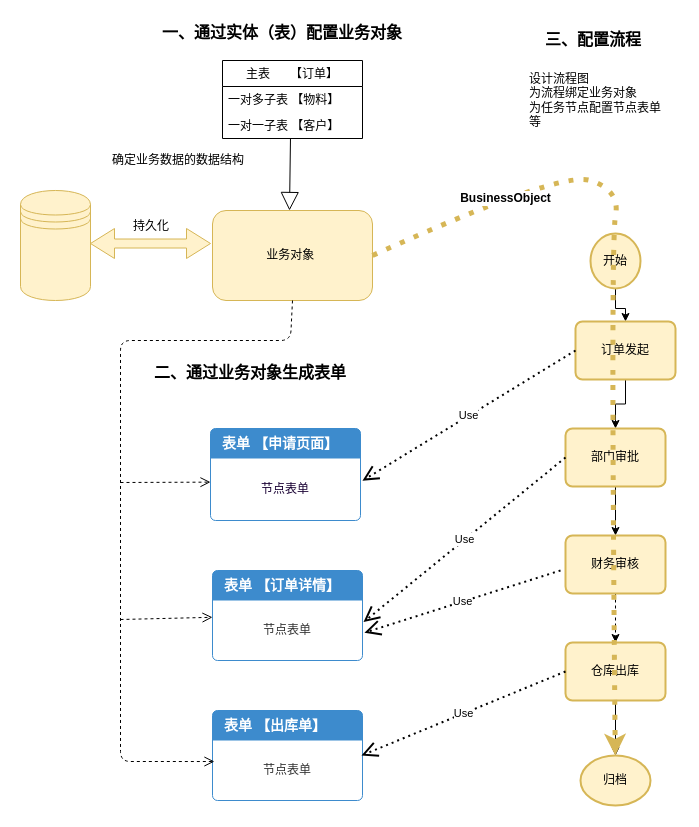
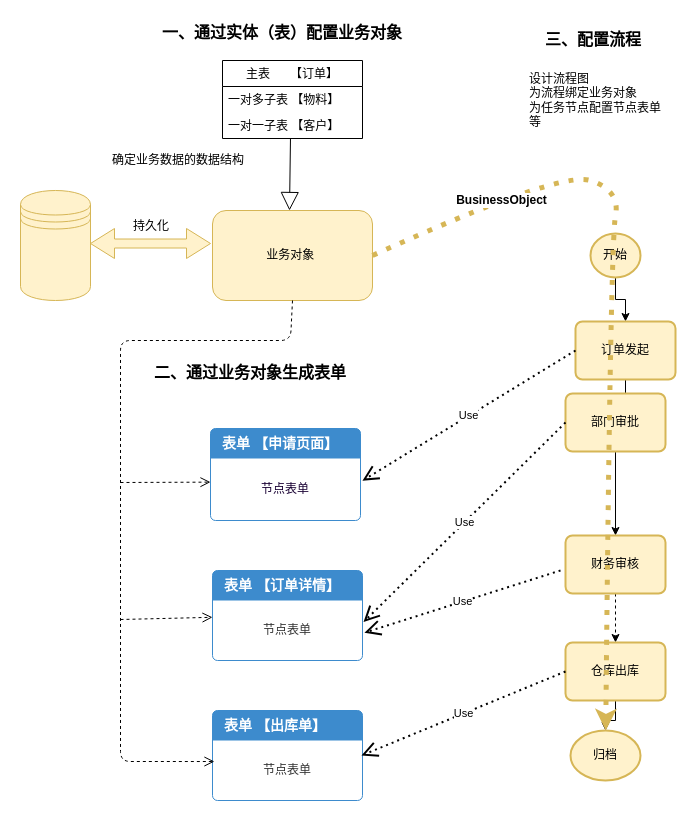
  <mxCell id="0" />
  <mxCell id="1" parent="0" />
  <mxCell id="2" value="业务对象&amp;nbsp;" style="rounded=1;whiteSpace=wrap;html=1;fillColor=#fff2cc;strokeColor=#d6b656;" parent="1" vertex="1"><mxGeometry x="212" y="210" width="160" height="90" as="geometry" /></mxCell>
  <mxCell id="3" value="" style="shape=doubleArrow;whiteSpace=wrap;html=1;fillColor=#fff2cc;strokeColor=#d6b656;" parent="1" vertex="1"><mxGeometry x="90" y="228" width="120" height="30" as="geometry" /></mxCell>
  <mxCell id="4" value="&lt;font color=&quot;#190033&quot;&gt;节点表单&lt;/font&gt;" style="html=1;shadow=0;dashed=0;shape=mxgraph.bootstrap.rrect;align=center;rSize=5;strokeColor=#3D8BCD;fillColor=#ffffff;fontColor=#f0f0f0;spacingTop=30;whiteSpace=wrap;" parent="1" vertex="1"><mxGeometry x="210" y="428" width="150" height="92" as="geometry" /></mxCell>
  <mxCell id="5" value="表单 【申请页面】" style="html=1;shadow=0;dashed=0;shape=mxgraph.bootstrap.topButton;rSize=5;strokeColor=none;fillColor=#3D8BCD;fontColor=#ffffff;fontSize=14;fontStyle=1;align=left;spacingLeft=10;whiteSpace=wrap;resizeWidth=1;" parent="4" vertex="1"><mxGeometry width="150" height="30" relative="1" as="geometry" /></mxCell>
  <mxCell id="6" value="&lt;font color=&quot;#333333&quot;&gt;节点表单&lt;/font&gt;" style="html=1;shadow=0;dashed=0;shape=mxgraph.bootstrap.rrect;align=center;rSize=5;strokeColor=#3D8BCD;fillColor=#ffffff;fontColor=#f0f0f0;spacingTop=30;whiteSpace=wrap;" parent="1" vertex="1"><mxGeometry x="212" y="570" width="150" height="90" as="geometry" /></mxCell>
  <mxCell id="7" value="表单 【订单详情】" style="html=1;shadow=0;dashed=0;shape=mxgraph.bootstrap.topButton;rSize=5;strokeColor=none;fillColor=#3D8BCD;fontColor=#ffffff;fontSize=14;fontStyle=1;align=left;spacingLeft=10;whiteSpace=wrap;resizeWidth=1;" parent="6" vertex="1"><mxGeometry width="150" height="30" relative="1" as="geometry" /></mxCell>
  <mxCell id="8" value="&lt;font color=&quot;#333333&quot;&gt;节点表单&lt;/font&gt;" style="html=1;shadow=0;dashed=0;shape=mxgraph.bootstrap.rrect;align=center;rSize=5;strokeColor=#3D8BCD;fillColor=#ffffff;fontColor=#f0f0f0;spacingTop=30;whiteSpace=wrap;" parent="1" vertex="1"><mxGeometry x="212" y="710" width="150" height="90" as="geometry" /></mxCell>
  <mxCell id="9" value="表单 【出库单】" style="html=1;shadow=0;dashed=0;shape=mxgraph.bootstrap.topButton;rSize=5;strokeColor=none;fillColor=#3D8BCD;fontColor=#ffffff;fontSize=14;fontStyle=1;align=left;spacingLeft=10;whiteSpace=wrap;resizeWidth=1;" parent="8" vertex="1"><mxGeometry width="150" height="30" relative="1" as="geometry" /></mxCell>
  <mxCell id="10" value="" style="html=1;verticalAlign=bottom;endArrow=open;dashed=1;endSize=8;exitX=0.5;exitY=1;exitDx=0;exitDy=0;entryX=0.013;entryY=0.567;entryDx=0;entryDy=0;entryPerimeter=0;" parent="1" source="2" target="8" edge="1"><mxGeometry relative="1" as="geometry"><mxPoint x="140" y="488" as="sourcePoint" /><mxPoint x="120" y="788" as="targetPoint" /><Array as="points"><mxPoint x="290" y="340" /><mxPoint x="120" y="340" /><mxPoint x="120" y="761" /></Array></mxGeometry></mxCell>
  <mxCell id="11" value="" style="html=1;verticalAlign=bottom;endArrow=open;dashed=1;endSize=8;entryX=0;entryY=0.583;entryDx=0;entryDy=0;entryPerimeter=0;" parent="1" target="4" edge="1"><mxGeometry x="0.25" y="-60" relative="1" as="geometry"><mxPoint x="120" y="482" as="sourcePoint" /><mxPoint x="30" y="528" as="targetPoint" /><mxPoint as="offset" /></mxGeometry></mxCell>
  <mxCell id="12" value="" style="html=1;verticalAlign=bottom;endArrow=open;dashed=1;endSize=8;" parent="1" target="6" edge="1"><mxGeometry x="0.25" y="-60" relative="1" as="geometry"><mxPoint x="120" y="619" as="sourcePoint" /><mxPoint x="220" y="477.96" as="targetPoint" /><mxPoint as="offset" /></mxGeometry></mxCell>
  <mxCell id="13" value="&lt;b&gt;&lt;font style=&quot;font-size: 16px&quot;&gt;二、通过业务对象生成表单&lt;/font&gt;&lt;/b&gt;" style="text;html=1;resizable=0;points=[];autosize=1;align=left;verticalAlign=top;spacingTop=-4;" parent="1" vertex="1"><mxGeometry x="152" y="360" width="210" height="20" as="geometry" /></mxCell>
  <mxCell id="14" value="&lt;b&gt;&lt;font style=&quot;font-size: 16px&quot;&gt;一、通过实体（表）配置业务对象&lt;/font&gt;&lt;/b&gt;" style="text;html=1;resizable=0;points=[];autosize=1;align=left;verticalAlign=top;spacingTop=-4;" parent="1" vertex="1"><mxGeometry x="160" y="20" width="260" height="20" as="geometry" /></mxCell>
  <mxCell id="15" value="" style="shape=datastore;whiteSpace=wrap;html=1;align=center;fillColor=#fff2cc;strokeColor=#d6b656;" parent="1" vertex="1"><mxGeometry x="20" y="190" width="70" height="110" as="geometry" /></mxCell>
  <mxCell id="16" value="主表      【订单】" style="swimlane;fontStyle=0;childLayout=stackLayout;horizontal=1;startSize=26;fillColor=none;horizontalStack=0;resizeParent=1;resizeParentMax=0;resizeLast=0;collapsible=1;marginBottom=0;align=center;" parent="1" vertex="1"><mxGeometry x="222" y="60" width="140" height="78" as="geometry" /></mxCell>
  <mxCell id="17" value="一对多子表 【物料】" style="text;strokeColor=none;fillColor=none;align=left;verticalAlign=top;spacingLeft=4;spacingRight=4;overflow=hidden;rotatable=0;points=[[0,0.5],[1,0.5]];portConstraint=eastwest;" parent="16" vertex="1"><mxGeometry y="26" width="140" height="26" as="geometry" /></mxCell>
  <mxCell id="18" value="一对一子表 【客户】" style="text;strokeColor=none;fillColor=none;align=left;verticalAlign=top;spacingLeft=4;spacingRight=4;overflow=hidden;rotatable=0;points=[[0,0.5],[1,0.5]];portConstraint=eastwest;" parent="16" vertex="1"><mxGeometry y="52" width="140" height="26" as="geometry" /></mxCell>
  <mxCell id="19" value="" style="endArrow=block;endSize=16;endFill=0;html=1;exitX=0.507;exitY=1;exitDx=0;exitDy=0;exitPerimeter=0;entryX=0.5;entryY=0;entryDx=0;entryDy=0;" parent="1" edge="1"><mxGeometry width="160" relative="1" as="geometry"><mxPoint x="289.98" y="138" as="sourcePoint" /><mxPoint x="289" y="210" as="targetPoint" /><Array as="points" /></mxGeometry></mxCell>
  <mxCell id="20" style="edgeStyle=orthogonalEdgeStyle;rounded=0;orthogonalLoop=1;jettySize=auto;html=1;entryX=0.5;entryY=0;entryDx=0;entryDy=0;" parent="1" source="21" target="23" edge="1"><mxGeometry relative="1" as="geometry" /></mxCell>
- <mxCell id="21" value="开始" style="strokeWidth=2;html=1;shape=mxgraph.flowchart.start_2;whiteSpace=wrap;align=center;fillColor=#fff2cc;strokeColor=#d6b656;" parent="1" vertex="1"><mxGeometry x="590" y="233" width="50" height="55" as="geometry" /></mxCell>
+ <mxCell id="21" value="开始" style="strokeWidth=2;html=1;shape=mxgraph.flowchart.start_2;whiteSpace=wrap;align=center;fillColor=#fff2cc;strokeColor=#d6b656;" parent="1" vertex="1"><mxGeometry x="590" y="233" width="50" height="44" as="geometry" /></mxCell>
  <mxCell id="22" value="" style="edgeStyle=orthogonalEdgeStyle;rounded=0;orthogonalLoop=1;jettySize=auto;html=1;" parent="1" source="23" target="25" edge="1"><mxGeometry relative="1" as="geometry" /></mxCell>
  <mxCell id="23" value="订单发起" style="rounded=1;whiteSpace=wrap;html=1;absoluteArcSize=1;arcSize=14;strokeWidth=2;align=center;fillColor=#fff2cc;strokeColor=#d6b656;" parent="1" vertex="1"><mxGeometry x="575" y="321" width="100" height="58" as="geometry" /></mxCell>
  <mxCell id="24" value="" style="edgeStyle=orthogonalEdgeStyle;rounded=0;orthogonalLoop=1;jettySize=auto;html=1;" parent="1" source="25" target="27" edge="1"><mxGeometry relative="1" as="geometry" /></mxCell>
- <mxCell id="25" value="部门审批" style="rounded=1;whiteSpace=wrap;html=1;absoluteArcSize=1;arcSize=14;strokeWidth=2;align=center;fillColor=#fff2cc;strokeColor=#d6b656;" parent="1" vertex="1"><mxGeometry x="565" y="428" width="100" height="58" as="geometry" /></mxCell>
+ <mxCell id="25" value="部门审批" style="rounded=1;whiteSpace=wrap;html=1;absoluteArcSize=1;arcSize=14;strokeWidth=2;align=center;fillColor=#fff2cc;strokeColor=#d6b656;" parent="1" vertex="1"><mxGeometry x="565" y="393" width="100" height="58" as="geometry" /></mxCell>
  <mxCell id="26" value="" style="edgeStyle=orthogonalEdgeStyle;rounded=0;orthogonalLoop=1;jettySize=auto;html=1;dashed=1;" parent="1" source="27" target="29" edge="1"><mxGeometry relative="1" as="geometry" /></mxCell>
  <mxCell id="27" value="财务审核" style="rounded=1;whiteSpace=wrap;html=1;absoluteArcSize=1;arcSize=14;strokeWidth=2;align=center;fillColor=#fff2cc;strokeColor=#d6b656;" parent="1" vertex="1"><mxGeometry x="565" y="535" width="100" height="58" as="geometry" /></mxCell>
  <mxCell id="28" style="edgeStyle=orthogonalEdgeStyle;rounded=0;orthogonalLoop=1;jettySize=auto;html=1;entryX=0.5;entryY=0;entryDx=0;entryDy=0;entryPerimeter=0;" parent="1" source="29" target="30" edge="1"><mxGeometry relative="1" as="geometry" /></mxCell>
  <mxCell id="29" value="仓库出库" style="rounded=1;whiteSpace=wrap;html=1;absoluteArcSize=1;arcSize=14;strokeWidth=2;align=center;fillColor=#fff2cc;strokeColor=#d6b656;" parent="1" vertex="1"><mxGeometry x="565" y="642" width="100" height="58" as="geometry" /></mxCell>
- <mxCell id="30" value="归档" style="strokeWidth=2;html=1;shape=mxgraph.flowchart.start_1;whiteSpace=wrap;align=center;fillColor=#fff2cc;strokeColor=#d6b656;" parent="1" vertex="1"><mxGeometry x="580" y="755" width="70" height="50" as="geometry" /></mxCell>
+ <mxCell id="30" value="归档" style="strokeWidth=2;html=1;shape=mxgraph.flowchart.start_1;whiteSpace=wrap;align=center;fillColor=#fff2cc;strokeColor=#d6b656;" parent="1" vertex="1"><mxGeometry x="570" y="730" width="70" height="50" as="geometry" /></mxCell>
  <mxCell id="31" value="" style="curved=1;endArrow=classic;html=1;exitX=1;exitY=0.5;exitDx=0;exitDy=0;dashed=1;dashPattern=1 2;fillColor=#fff2cc;strokeColor=#d6b656;strokeWidth=5;" parent="1" source="2" target="30" edge="1"><mxGeometry width="50" height="50" relative="1" as="geometry"><mxPoint x="440" y="310" as="sourcePoint" /><mxPoint x="700" y="790" as="targetPoint" /><Array as="points"><mxPoint x="560" y="170" /><mxPoint x="620" y="190" /><mxPoint x="610" y="240" /></Array></mxGeometry></mxCell>
  <mxCell id="32" value="&lt;b&gt;BusinessObject&lt;/b&gt;" style="text;html=1;resizable=0;points=[];align=center;verticalAlign=middle;labelBackgroundColor=#ffffff;" parent="31" vertex="1" connectable="0"><mxGeometry x="-0.654" y="-2" relative="1" as="geometry"><mxPoint as="offset" /></mxGeometry></mxCell>
  <mxCell id="33" value="Use" style="endArrow=open;endSize=12;dashed=1;html=1;dashPattern=1 2;strokeWidth=2;exitX=0;exitY=0.5;exitDx=0;exitDy=0;entryX=1.013;entryY=0.567;entryDx=0;entryDy=0;entryPerimeter=0;" parent="1" source="23" target="4" edge="1"><mxGeometry width="160" relative="1" as="geometry"><mxPoint x="-260" y="710" as="sourcePoint" /><mxPoint x="-100" y="710" as="targetPoint" /></mxGeometry></mxCell>
  <mxCell id="34" value="Use" style="endArrow=open;endSize=12;dashed=1;html=1;dashPattern=1 2;strokeWidth=2;exitX=0;exitY=0.5;exitDx=0;exitDy=0;entryX=1.007;entryY=0.573;entryDx=0;entryDy=0;entryPerimeter=0;" parent="1" source="25" target="6" edge="1"><mxGeometry width="160" relative="1" as="geometry"><mxPoint x="575" y="360" as="sourcePoint" /><mxPoint x="371.95" y="506.04" as="targetPoint" /></mxGeometry></mxCell>
  <mxCell id="35" value="Use" style="endArrow=open;endSize=12;dashed=1;html=1;dashPattern=1 2;strokeWidth=2;entryX=1.013;entryY=0.691;entryDx=0;entryDy=0;entryPerimeter=0;" parent="1" target="6" edge="1"><mxGeometry width="160" relative="1" as="geometry"><mxPoint x="560" y="570" as="sourcePoint" /><mxPoint x="371.05" y="671.03" as="targetPoint" /></mxGeometry></mxCell>
  <mxCell id="36" value="Use" style="endArrow=open;endSize=12;dashed=1;html=1;dashPattern=1 2;strokeWidth=2;entryX=0.993;entryY=0.5;entryDx=0;entryDy=0;entryPerimeter=0;exitX=0;exitY=0.5;exitDx=0;exitDy=0;" parent="1" source="29" target="8" edge="1"><mxGeometry width="160" relative="1" as="geometry"><mxPoint x="570" y="580" as="sourcePoint" /><mxPoint x="371.95" y="684.01" as="targetPoint" /></mxGeometry></mxCell>
  <mxCell id="37" value="&lt;b&gt;&lt;font style=&quot;font-size: 16px&quot;&gt;三、配置流程&lt;/font&gt;&lt;/b&gt;" style="text;html=1;resizable=0;points=[];autosize=1;align=left;verticalAlign=top;spacingTop=-4;" parent="1" vertex="1"><mxGeometry x="543" y="27" width="110" height="20" as="geometry" /></mxCell>
  <mxCell id="38" value="设计流程图&lt;br&gt;为流程绑定业务对象&lt;br&gt;为任务节点配置节点表单 &lt;br&gt;等" style="text;html=1;resizable=0;points=[];autosize=1;align=left;verticalAlign=top;spacingTop=-4;" parent="1" vertex="1"><mxGeometry x="527" y="69" width="150" height="60" as="geometry" /></mxCell>
  <mxCell id="39" value="确定业务数据的数据结构" style="text;html=1;resizable=0;points=[];autosize=1;align=left;verticalAlign=top;spacingTop=-4;" parent="1" vertex="1"><mxGeometry x="110" y="150" width="150" height="20" as="geometry" /></mxCell>
  <mxCell id="40" value="持久化" style="text;html=1;resizable=0;points=[];autosize=1;align=left;verticalAlign=top;spacingTop=-4;" parent="1" vertex="1"><mxGeometry x="131" y="216" width="50" height="20" as="geometry" /></mxCell>
